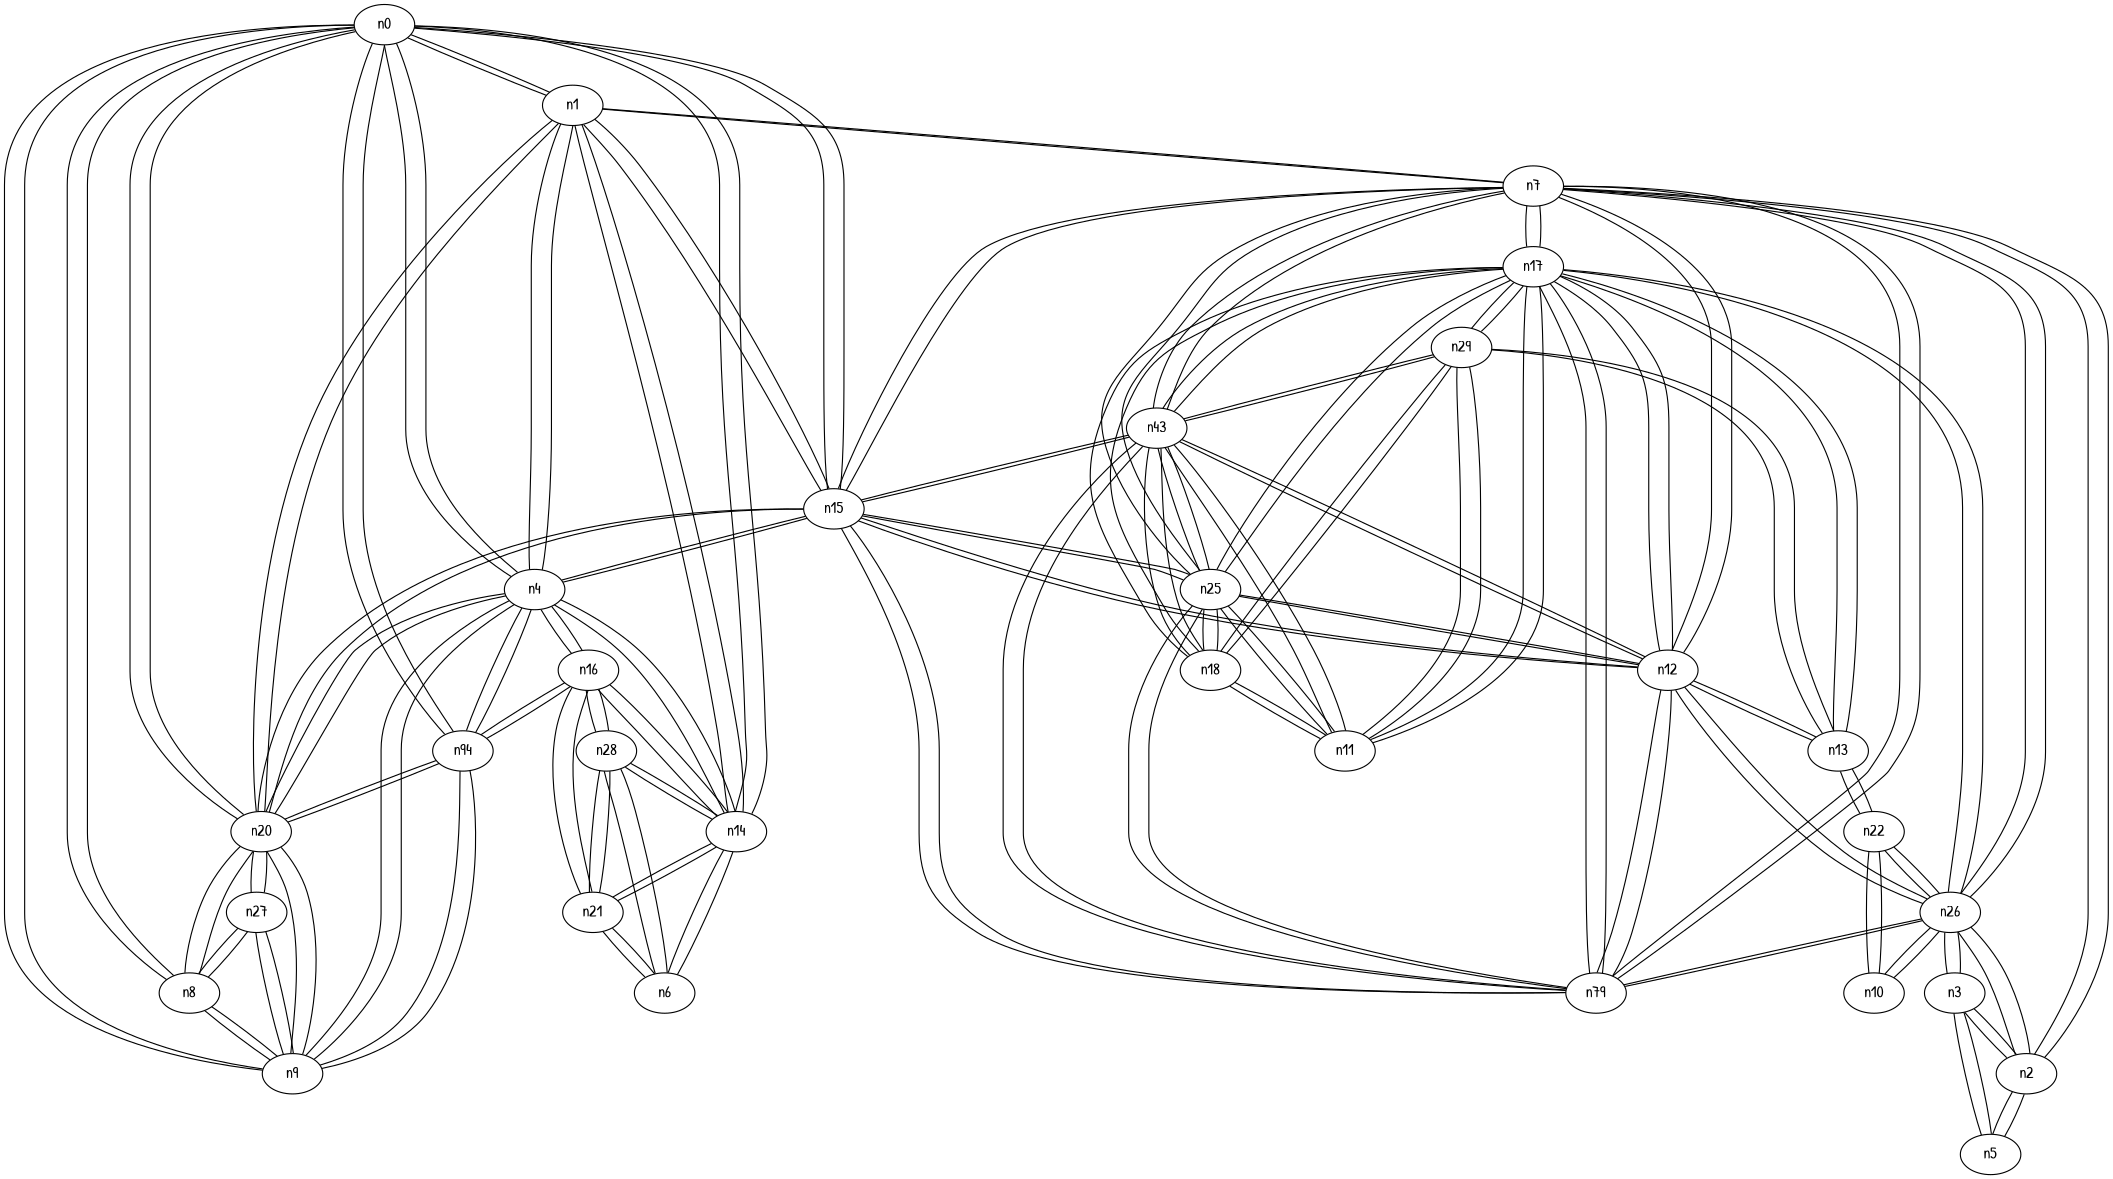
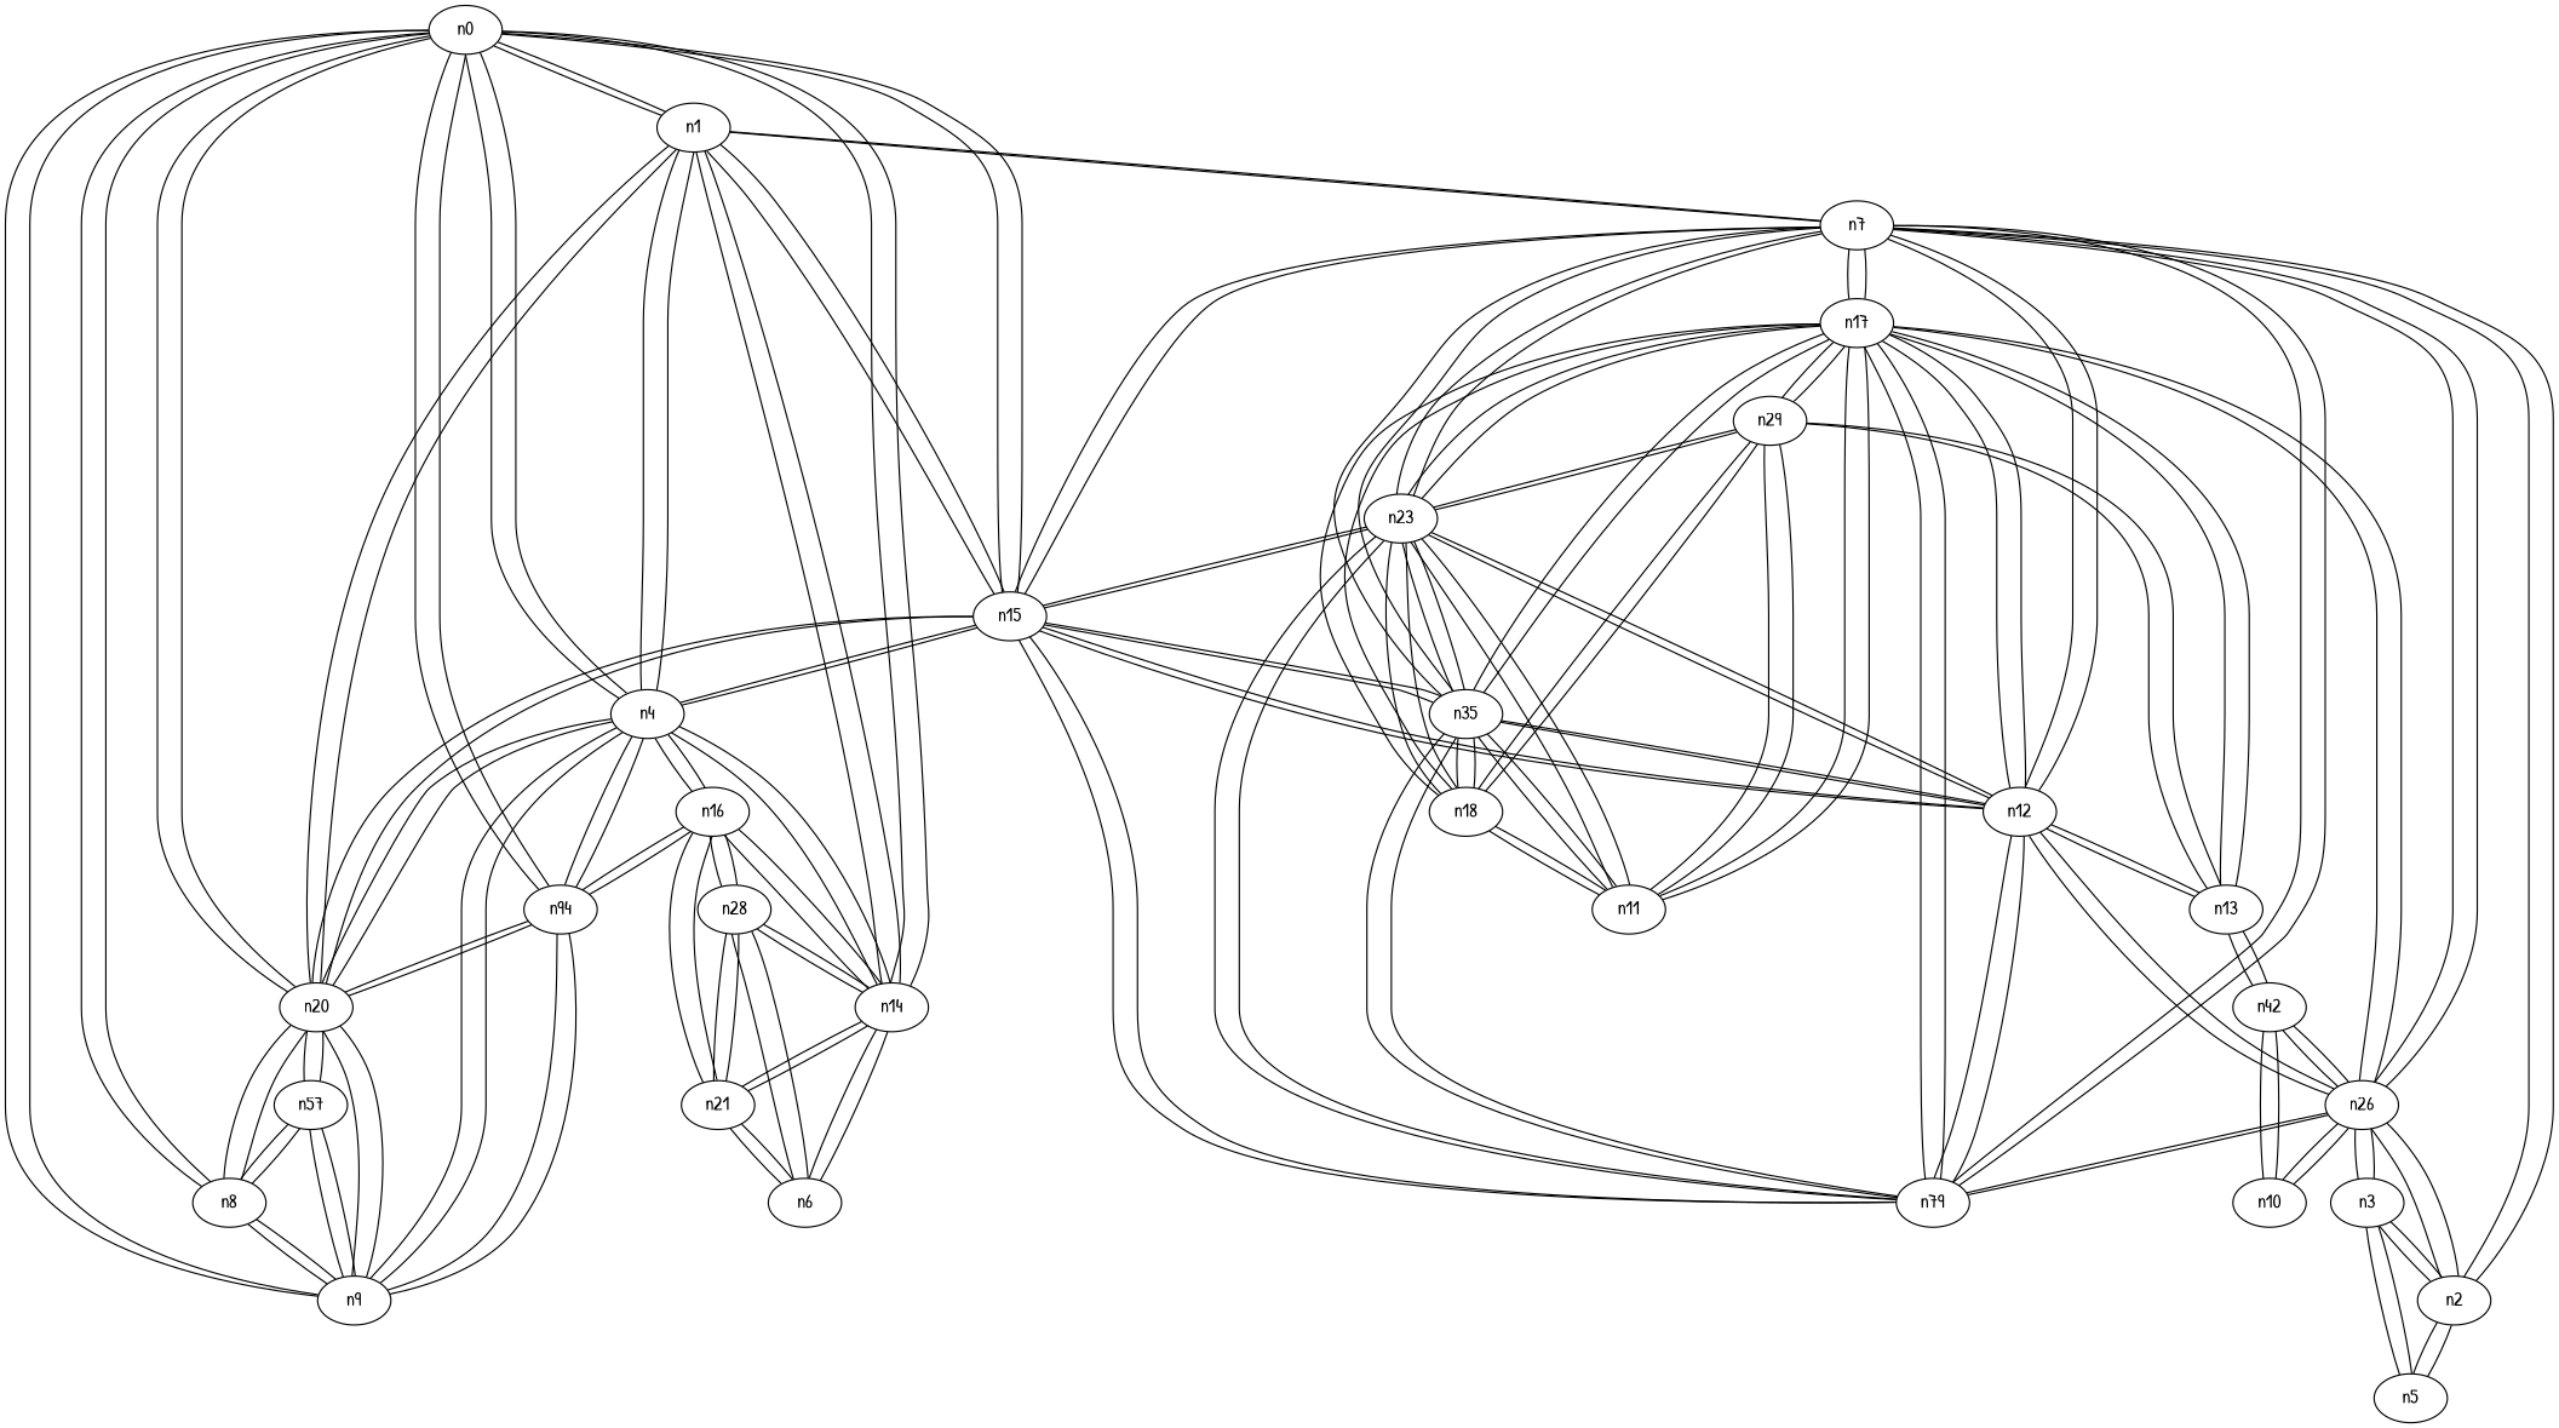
  graph {
    fontname="Patrick Hand"
    node [fontname="Patrick Hand"]
    edge [fontname="Patrick Hand"]
    n0
    n1
    n4
    n8
    n9
    n14
    n15
    n20
    n24 [label=n94]
    n7
    n16
-   n27
+   n27 [label=n57]
    n6
    n21
    n28
    n12
    n19 [label=n79]
-   n23 [label=n43]
-   n25
+   n23
+   n25 [label=n35]
    n2
    n26
    n17
    n3
    n5
    n10
-   n22
+   n22 [label=n42]
    n13
    n11
    n18
    n29
    n0 -- n1
    n0 -- n4
    n0 -- n8
    n0 -- n9
    n0 -- n14
    n0 -- n15
    n0 -- n20
    n0 -- n24
    n1 -- n0
    n1 -- n4
    n1 -- n14
    n1 -- n15
    n1 -- n20
    n1 -- n7
    n4 -- n0
    n4 -- n1
    n4 -- n9
    n4 -- n14
    n4 -- n15
    n4 -- n20
    n4 -- n24
    n4 -- n16
    n8 -- n0
    n8 -- n9
    n8 -- n20
    n8 -- n27
    n9 -- n0
    n9 -- n4
    n9 -- n8
    n9 -- n20
    n9 -- n24
    n9 -- n27
    n14 -- n0
    n14 -- n1
    n14 -- n4
    n14 -- n16
    n14 -- n6
    n14 -- n21
    n14 -- n28
    n15 -- n0
    n15 -- n1
    n15 -- n4
    n15 -- n20
    n15 -- n7
    n15 -- n12
    n15 -- n19
    n15 -- n23
    n15 -- n25
    n20 -- n0
    n20 -- n1
    n20 -- n4
    n20 -- n8
    n20 -- n9
    n20 -- n15
    n20 -- n24
    n20 -- n27
    n24 -- n0
    n24 -- n4
    n24 -- n9
    n24 -- n20
    n24 -- n16
    n7 -- n1
    n7 -- n15
    n7 -- n12
    n7 -- n19
    n7 -- n23
    n7 -- n25
    n7 -- n2
    n7 -- n26
    n7 -- n17
    n16 -- n4
    n16 -- n14
    n16 -- n24
    n16 -- n21
    n16 -- n28
    n27 -- n8
    n27 -- n9
    n27 -- n20
    n6 -- n14
    n6 -- n21
    n6 -- n28
    n21 -- n14
    n21 -- n16
    n21 -- n6
    n21 -- n28
    n28 -- n14
    n28 -- n16
    n28 -- n6
    n28 -- n21
    n12 -- n15
    n12 -- n7
    n12 -- n19
    n12 -- n23
    n12 -- n25
    n12 -- n26
    n12 -- n17
    n12 -- n13
    n19 -- n15
    n19 -- n7
    n19 -- n12
    n19 -- n23
    n19 -- n25
    n19 -- n26
    n19 -- n17
    n23 -- n15
    n23 -- n7
    n23 -- n12
    n23 -- n19
    n23 -- n25
    n23 -- n17
    n23 -- n11
    n23 -- n18
    n23 -- n29
    n25 -- n15
    n25 -- n7
    n25 -- n12
    n25 -- n19
    n25 -- n23
    n25 -- n17
    n25 -- n11
    n25 -- n18
    n2 -- n7
    n2 -- n26
    n2 -- n3
    n2 -- n5
    n26 -- n7
    n26 -- n12
    n26 -- n19
    n26 -- n2
    n26 -- n17
    n26 -- n3
    n26 -- n10
    n26 -- n22
    n17 -- n7
    n17 -- n12
    n17 -- n19
    n17 -- n23
    n17 -- n25
    n17 -- n26
    n17 -- n13
    n17 -- n11
    n17 -- n18
    n17 -- n29
    n3 -- n2
    n3 -- n26
    n3 -- n5
    n5 -- n2
    n5 -- n3
    n10 -- n26
    n10 -- n22
    n22 -- n26
    n22 -- n10
    n22 -- n13
    n13 -- n12
    n13 -- n17
    n13 -- n22
    n13 -- n29
    n11 -- n23
    n11 -- n25
    n11 -- n17
    n11 -- n18
    n11 -- n29
    n18 -- n23
    n18 -- n25
    n18 -- n17
    n18 -- n11
    n18 -- n29
    n29 -- n23
    n29 -- n17
    n29 -- n13
    n29 -- n11
    n29 -- n18
  }
